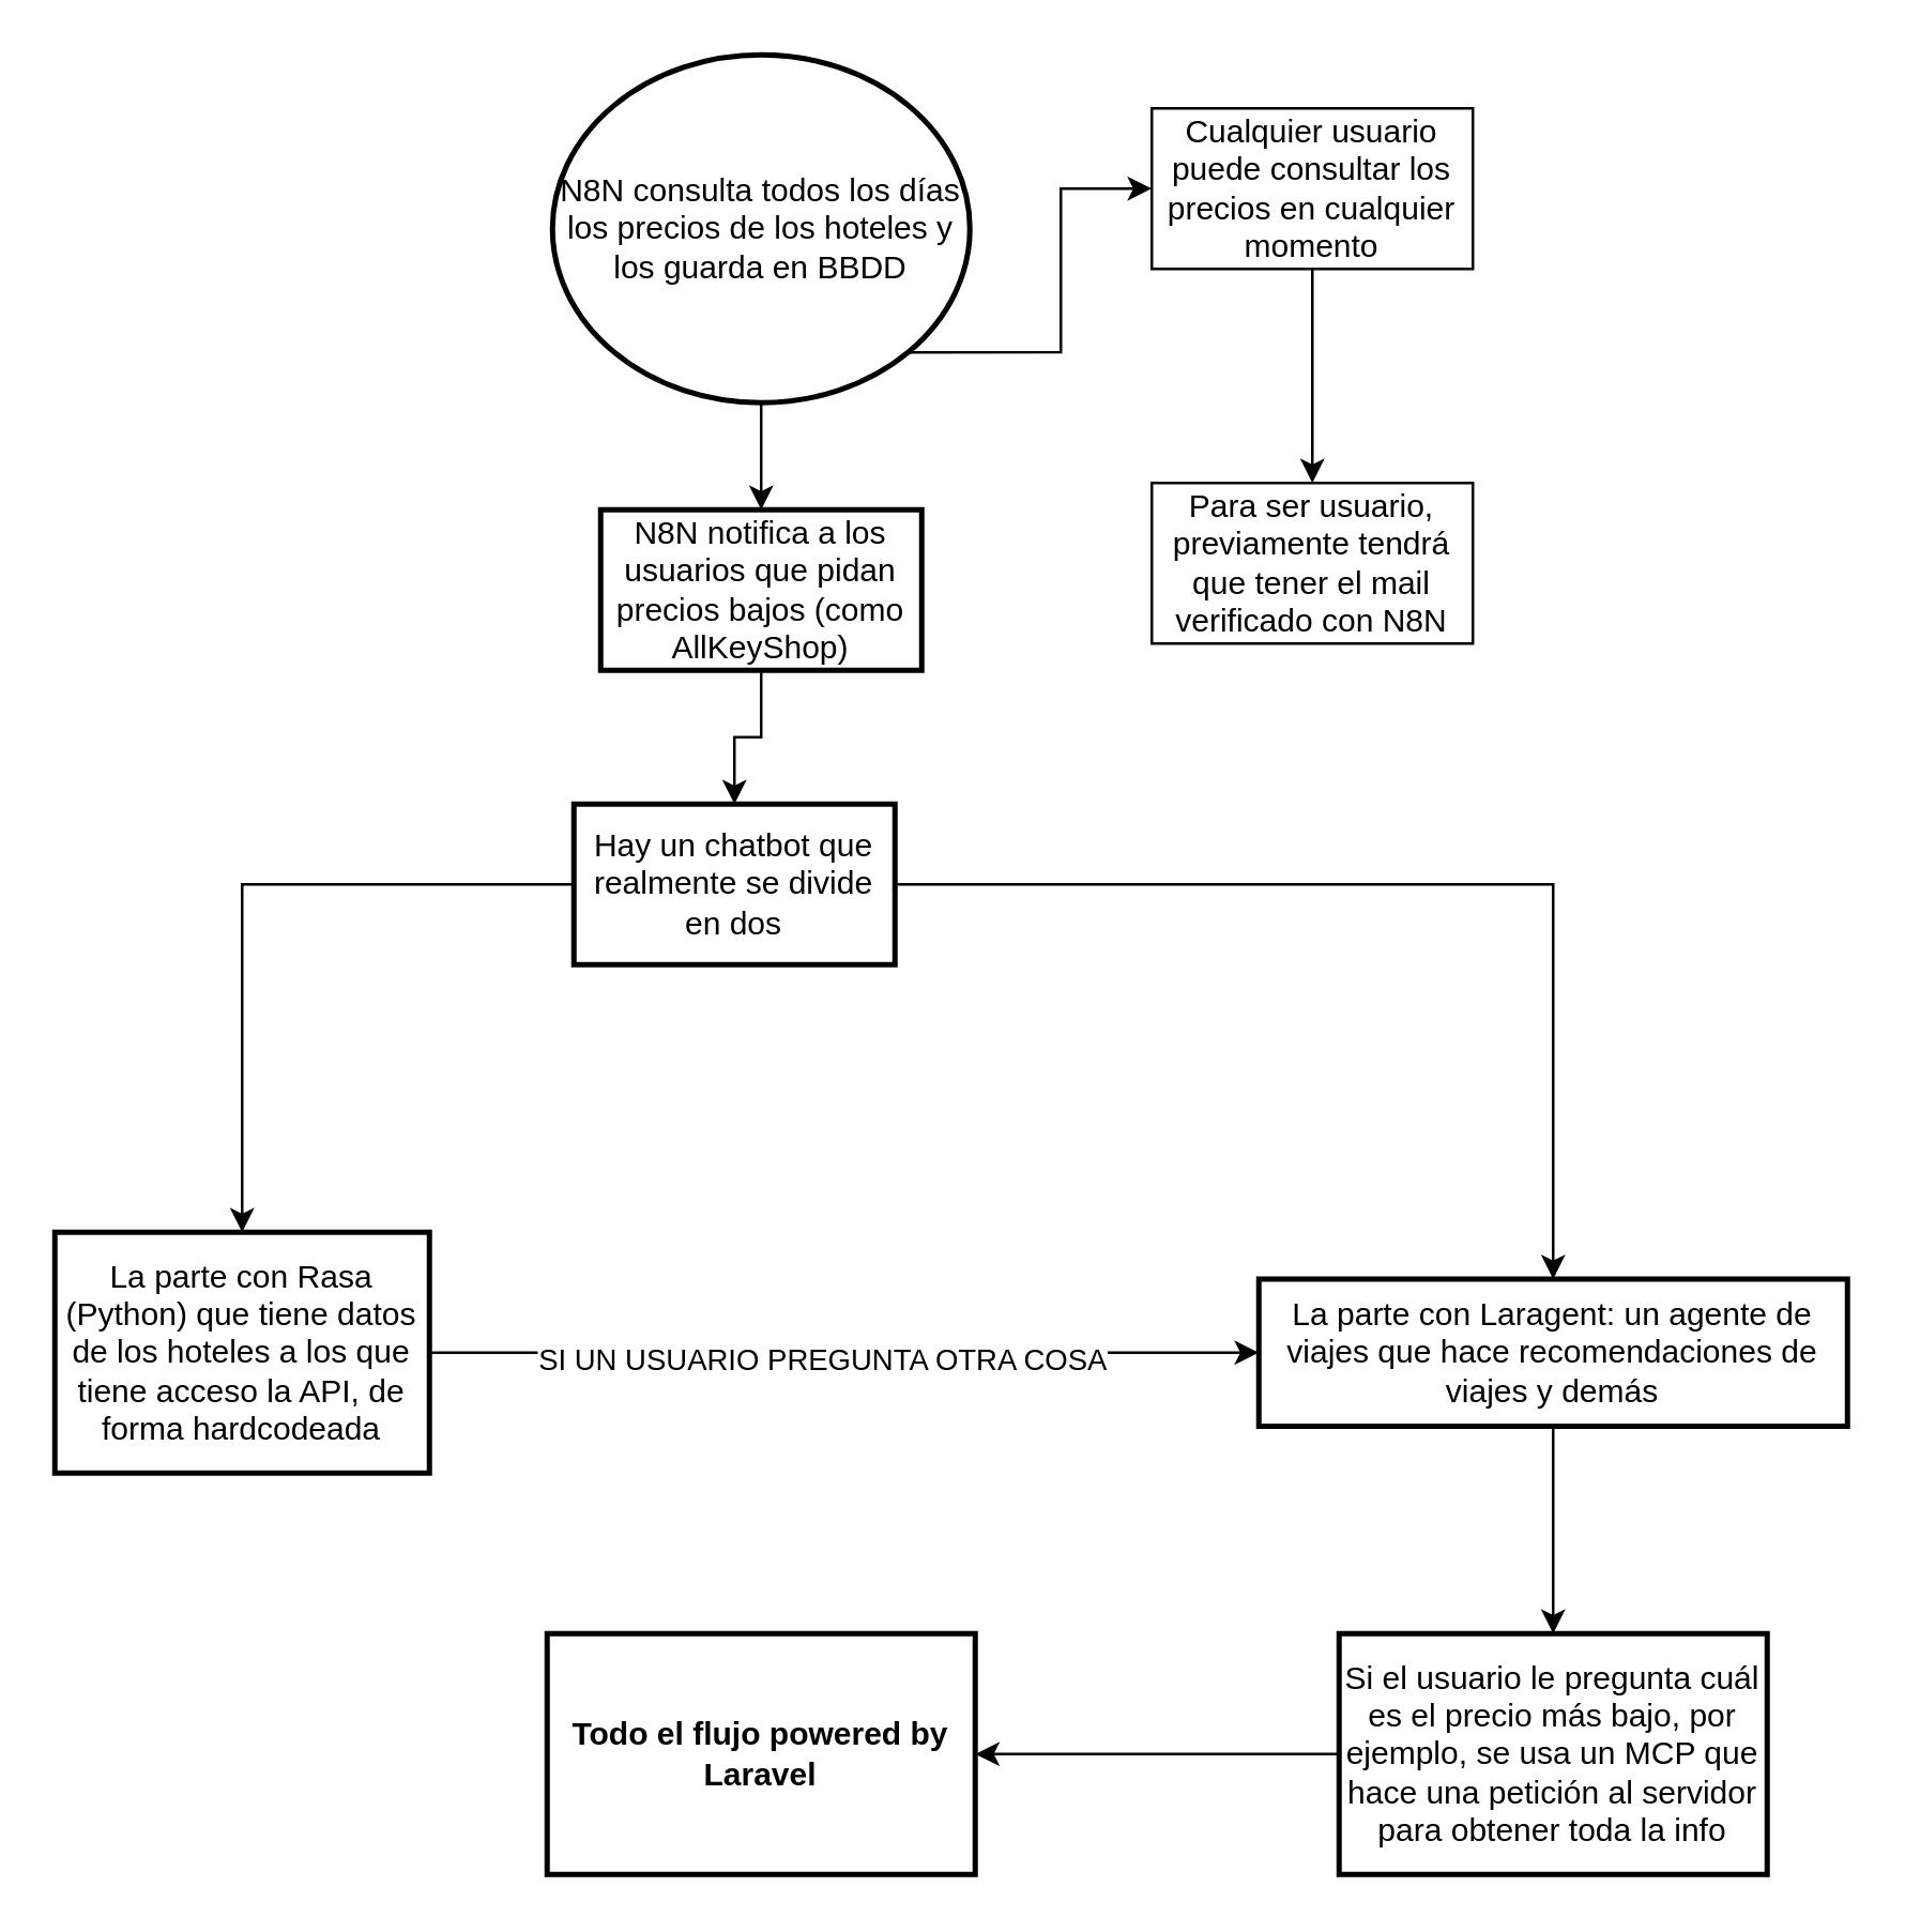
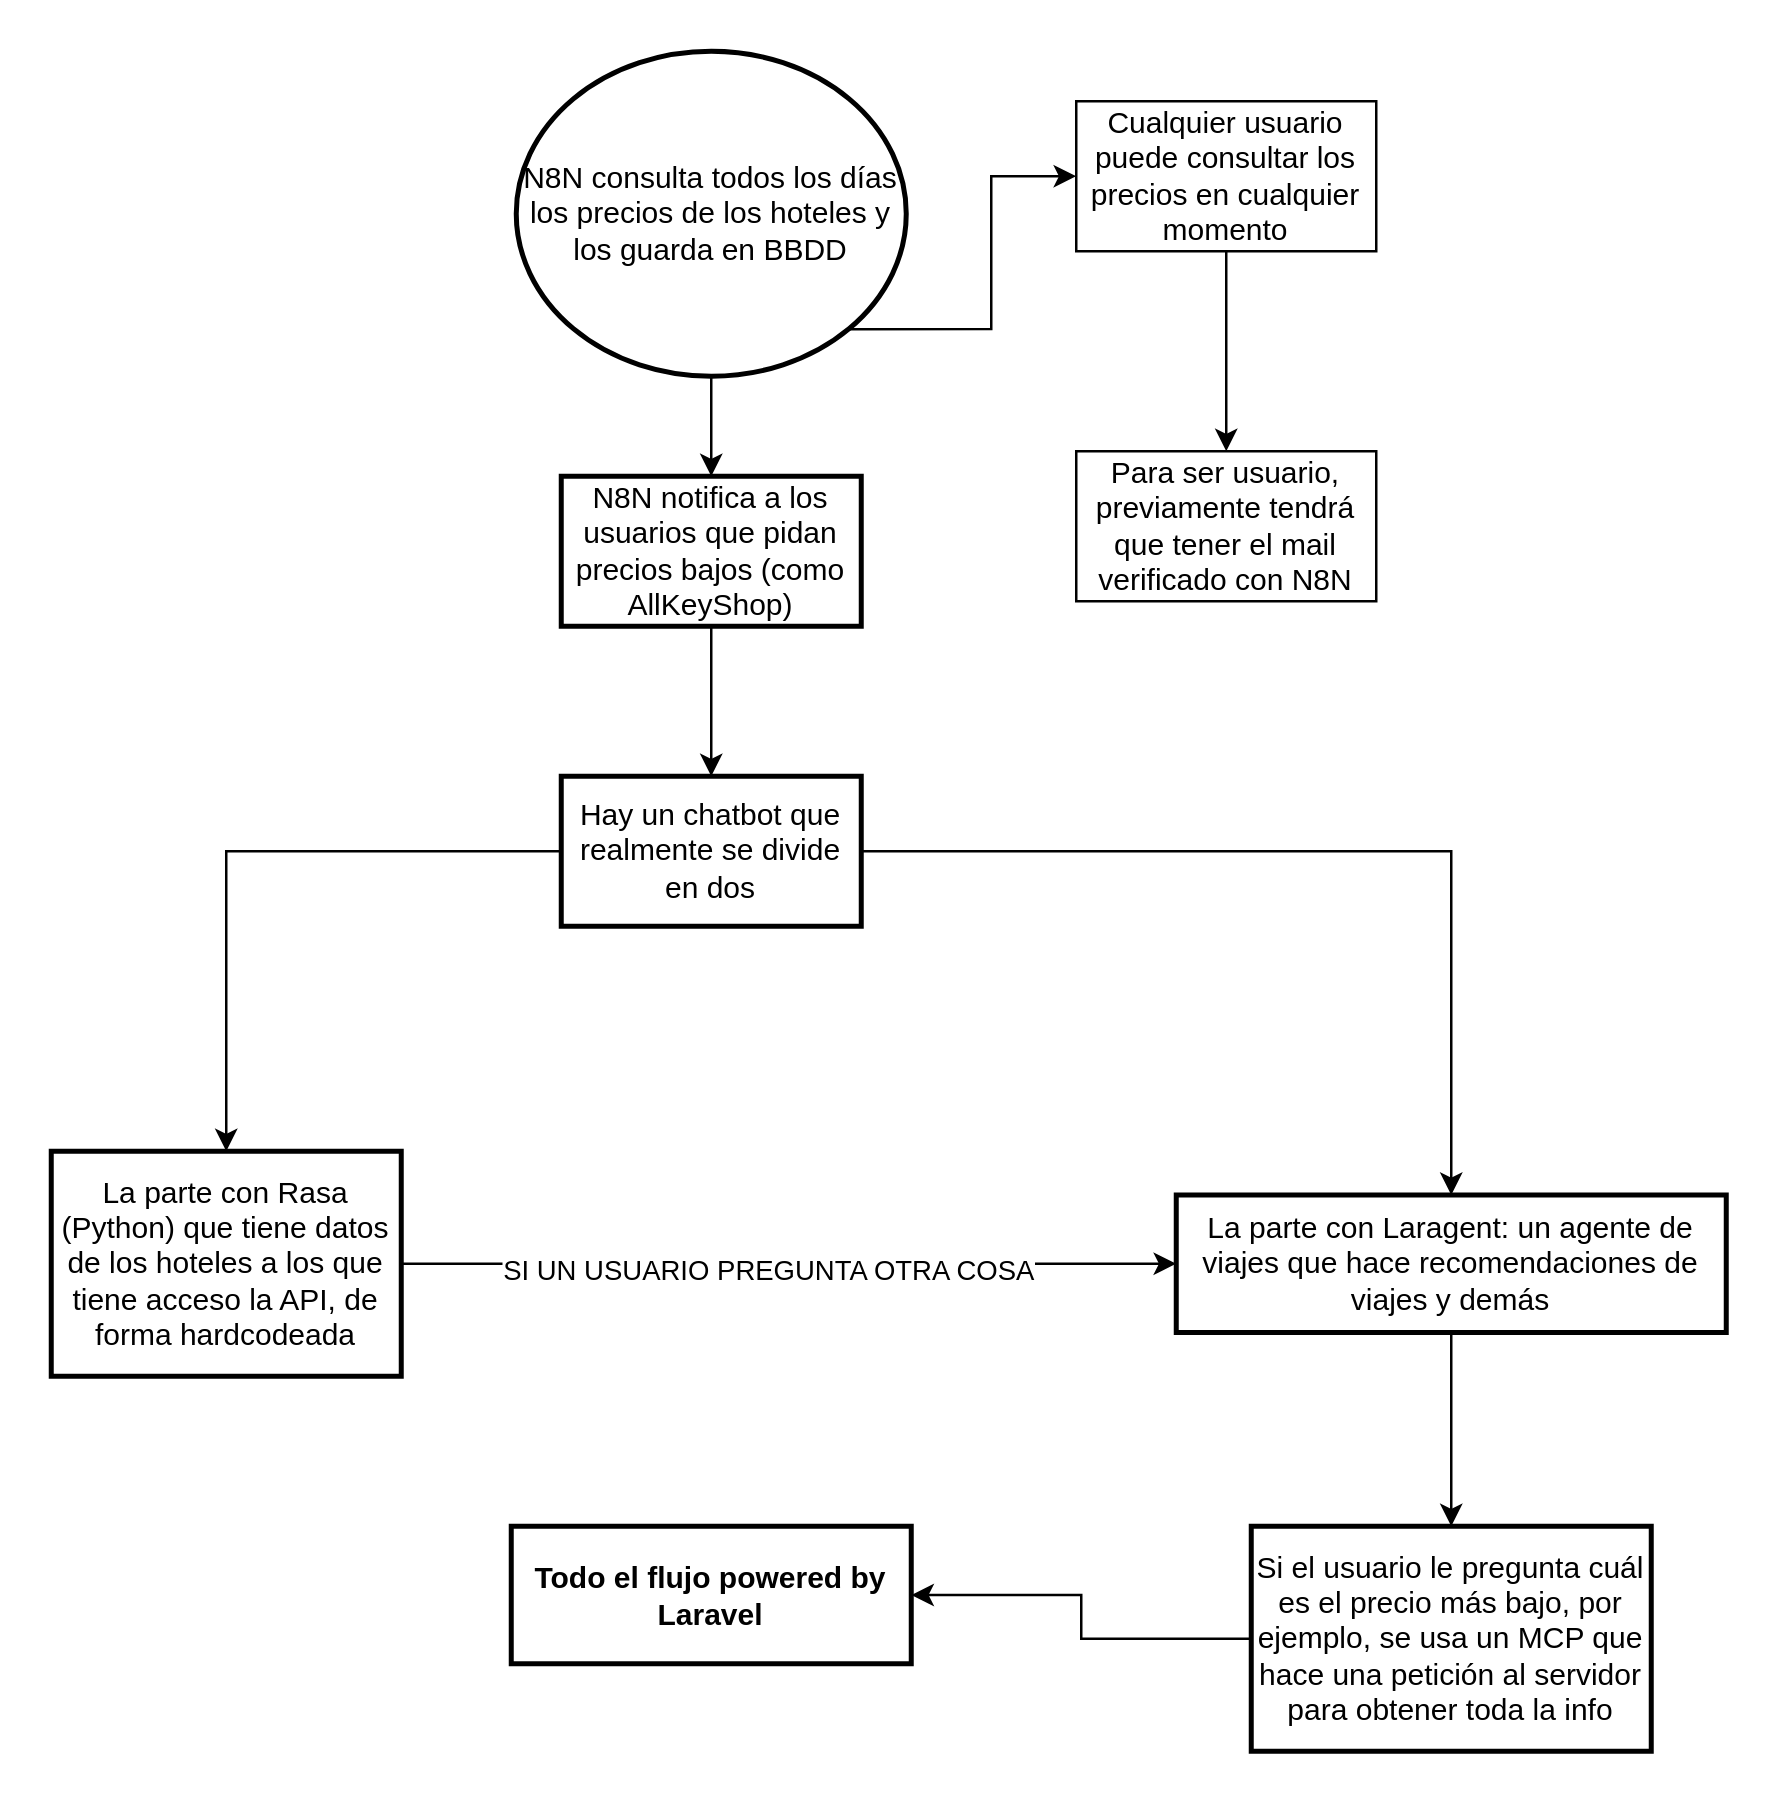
  <mxCell id="0" />
  <mxCell id="1" parent="0" />
  <mxCell id="2" value="" style="edgeStyle=orthogonalEdgeStyle;rounded=0;orthogonalLoop=1;jettySize=auto;html=1;" parent="1" source="4" target="6" edge="1"><mxGeometry relative="1" as="geometry" /></mxCell>
  <mxCell id="3" style="edgeStyle=orthogonalEdgeStyle;rounded=0;orthogonalLoop=1;jettySize=auto;html=1;exitX=0.855;exitY=0.855;exitDx=0;exitDy=0;exitPerimeter=0;" parent="1" source="4" target="19" edge="1"><mxGeometry relative="1" as="geometry" /></mxCell>
  <mxCell id="4" value="N8N consulta todos los días los precios de los hoteles y los guarda en BBDD" style="strokeWidth=2;html=1;shape=mxgraph.flowchart.start_2;whiteSpace=wrap;" parent="1" vertex="1"><mxGeometry x="206" y="20" width="156" height="130" as="geometry" /></mxCell>
  <mxCell id="5" value="" style="edgeStyle=orthogonalEdgeStyle;rounded=0;orthogonalLoop=1;jettySize=auto;html=1;" parent="1" source="6" target="9" edge="1"><mxGeometry relative="1" as="geometry" /></mxCell>
  <mxCell id="6" value="N8N notifica a los usuarios que pidan precios bajos (como AllKeyShop)" style="whiteSpace=wrap;html=1;strokeWidth=2;" parent="1" vertex="1"><mxGeometry x="224" y="190" width="120" height="60" as="geometry" /></mxCell>
  <mxCell id="7" value="" style="edgeStyle=orthogonalEdgeStyle;rounded=0;orthogonalLoop=1;jettySize=auto;html=1;" parent="1" source="9" target="12" edge="1"><mxGeometry relative="1" as="geometry" /></mxCell>
  <mxCell id="8" value="" style="edgeStyle=orthogonalEdgeStyle;rounded=0;orthogonalLoop=1;jettySize=auto;html=1;" parent="1" source="9" target="14" edge="1"><mxGeometry relative="1" as="geometry" /></mxCell>
- <mxCell id="9" value="Hay un chatbot que realmente se divide en dos" style="whiteSpace=wrap;html=1;strokeWidth=2;" parent="1" vertex="1"><mxGeometry x="214" y="300" width="120" height="60" as="geometry" /></mxCell>
+ <mxCell id="9" value="Hay un chatbot que realmente se divide en dos" style="whiteSpace=wrap;html=1;strokeWidth=2;" parent="1" vertex="1"><mxGeometry x="224" y="310" width="120" height="60" as="geometry" /></mxCell>
  <mxCell id="10" style="edgeStyle=orthogonalEdgeStyle;rounded=0;orthogonalLoop=1;jettySize=auto;html=1;exitX=1;exitY=0.5;exitDx=0;exitDy=0;" parent="1" source="12" target="14" edge="1"><mxGeometry relative="1" as="geometry" /></mxCell>
  <mxCell id="11" value="SI UN USUARIO PREGUNTA OTRA COSA" style="edgeLabel;html=1;align=center;verticalAlign=middle;resizable=0;points=[];" parent="10" vertex="1" connectable="0"><mxGeometry x="-0.058" y="-2" relative="1" as="geometry"><mxPoint as="offset" /></mxGeometry></mxCell>
  <mxCell id="12" value="La parte con Rasa (Python) que tiene datos de los hoteles a los que tiene acceso la API, de forma hardcodeada" style="whiteSpace=wrap;html=1;strokeWidth=2;" parent="1" vertex="1"><mxGeometry x="20" y="460" width="140" height="90" as="geometry" /></mxCell>
  <mxCell id="13" value="" style="edgeStyle=orthogonalEdgeStyle;rounded=0;orthogonalLoop=1;jettySize=auto;html=1;" parent="1" source="14" target="16" edge="1"><mxGeometry relative="1" as="geometry" /></mxCell>
  <mxCell id="14" value="La parte con Laragent: un agente de viajes que hace recomendaciones de viajes y demás" style="whiteSpace=wrap;html=1;strokeWidth=2;" parent="1" vertex="1"><mxGeometry x="470" y="477.5" width="220" height="55" as="geometry" /></mxCell>
  <mxCell id="15" value="" style="edgeStyle=orthogonalEdgeStyle;rounded=0;orthogonalLoop=1;jettySize=auto;html=1;" parent="1" source="16" target="17" edge="1"><mxGeometry relative="1" as="geometry" /></mxCell>
  <mxCell id="16" value="Si el usuario le pregunta cuál es el precio más bajo, por ejemplo, se usa un MCP que hace una petición al servidor para obtener toda la info" style="whiteSpace=wrap;html=1;strokeWidth=2;" parent="1" vertex="1"><mxGeometry x="500" y="610" width="160" height="90" as="geometry" /></mxCell>
- <mxCell id="17" value="&lt;b&gt;Todo el flujo powered by Laravel&lt;/b&gt;" style="whiteSpace=wrap;html=1;strokeWidth=2;" parent="1" vertex="1"><mxGeometry x="204" y="610" width="160" height="90" as="geometry" /></mxCell>
+ <mxCell id="17" value="&lt;b&gt;Todo el flujo powered by Laravel&lt;/b&gt;" style="whiteSpace=wrap;html=1;strokeWidth=2;" parent="1" vertex="1"><mxGeometry x="204" y="610" width="160" height="55" as="geometry" /></mxCell>
  <mxCell id="18" value="" style="edgeStyle=orthogonalEdgeStyle;rounded=0;orthogonalLoop=1;jettySize=auto;html=1;" parent="1" source="19" target="20" edge="1"><mxGeometry relative="1" as="geometry" /></mxCell>
  <mxCell id="19" value="Cualquier usuario puede consultar los precios en cualquier momento" style="rounded=0;whiteSpace=wrap;html=1;" parent="1" vertex="1"><mxGeometry x="430" y="40" width="120" height="60" as="geometry" /></mxCell>
  <mxCell id="20" value="Para ser usuario, previamente tendrá que tener el mail verificado con N8N" style="whiteSpace=wrap;html=1;rounded=0;" parent="1" vertex="1"><mxGeometry x="430" y="180" width="120" height="60" as="geometry" /></mxCell>
